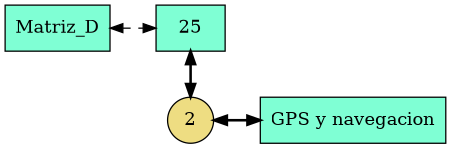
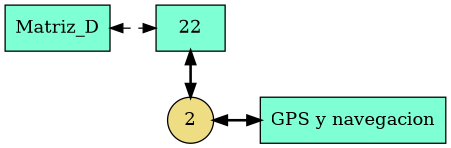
  digraph {
    nodesep=0.5
    rankdir=BT
    node [fillcolor=aquamarine shape=rectangle style=filled]
    edge [dir=both style=bold]
    n1 [label=Matriz_D]
-   n2 [label=25]
+   n2 [label=22]
    n3 [label="GPS y navegacion"]
    n4 [fillcolor=lightgoldenrod label=2 shape=circle]
    subgraph sub_1 {
      rank=same
      n1
      n2
    }
    subgraph sub_2 {
      rank=same
      n3
      n4
    }
    subgraph sub_3 {
      rank=same
      n1
      n2
    }
    n1 -> n2 [style=dashed]
    n3 -> n4 [constraint=false]
    n4 -> n2
  }
